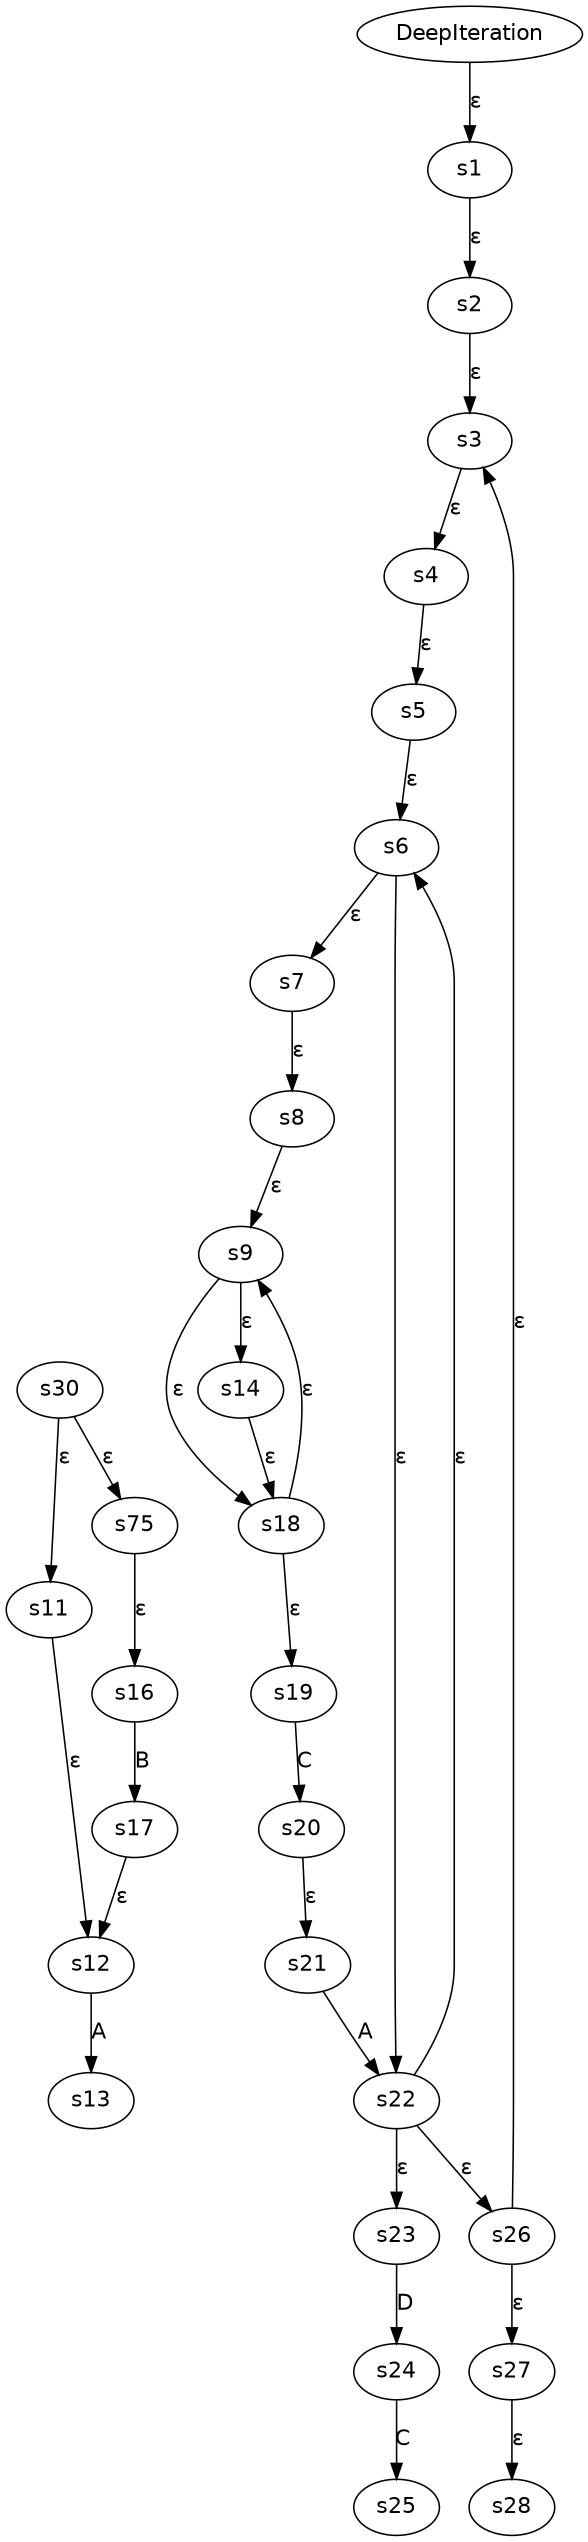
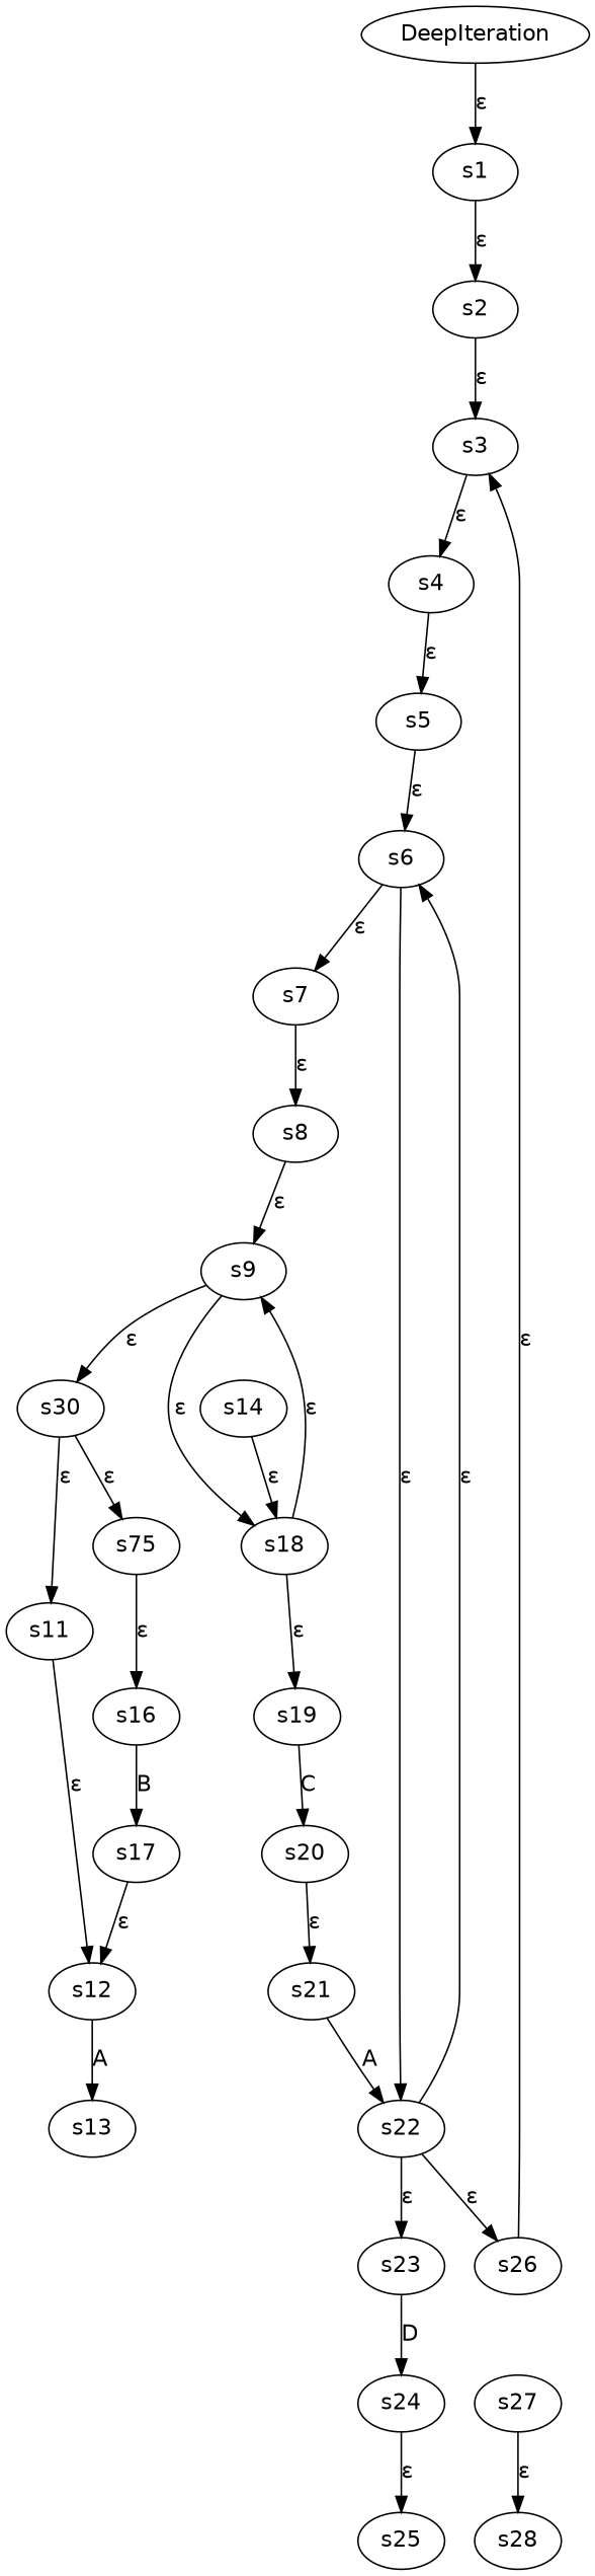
  digraph {
    fontname="DejaVu Sans"
    rankdir=TB
    node [fontname="DejaVu Sans"]
    edge [fontname="DejaVu Sans"]
    DeepIteration
    s1
    s2
    s3
    s4
    s5
    s6
    s7
    s22
    s8
    s23
    s26
    s9
    n14 [label=s30]
    s18
    s11
    n17 [label=s75]
    s19
    s12
    s16
    s13
    s14
    s20
    s21
    s24
    s25
    s27
    s28
    s17
    DeepIteration -> s1 [label="ε"]
    s1 -> s2 [label="ε"]
    s2 -> s3 [label="ε"]
    s3 -> s4 [label="ε"]
    s4 -> s5 [label="ε"]
    s5 -> s6 [label="ε"]
    s6 -> s7 [label="ε"]
    s6 -> s22 [label="ε"]
    s7 -> s8 [label="ε"]
    s22 -> s6 [label="ε"]
    s22 -> s23 [label="ε"]
    s22 -> s26 [label="ε"]
    s8 -> s9 [label="ε"]
    s23 -> s24 [label=D]
    s26 -> s3 [label="ε"]
-   s26 -> s27 [label="ε"]
-   s9 -> s14 [label="ε"]
+   s9 -> n14 [label="ε"]
    s9 -> s18 [label="ε"]
    n14 -> s11 [label="ε"]
    n14 -> n17 [label="ε"]
    s18 -> s9 [label="ε"]
    s18 -> s19 [label="ε"]
    s11 -> s12 [label="ε"]
    n17 -> s16 [label="ε"]
    s19 -> s20 [label=C]
    s12 -> s13 [label=A]
    s16 -> s17 [label=B]
    s14 -> s18 [label="ε"]
    s20 -> s21 [label="ε"]
    s21 -> s22 [label=A]
-   s24 -> s25 [label=C]
+   s24 -> s25 [label="ε"]
    s27 -> s28 [label="ε"]
    s17 -> s12 [label="ε"]
  }
